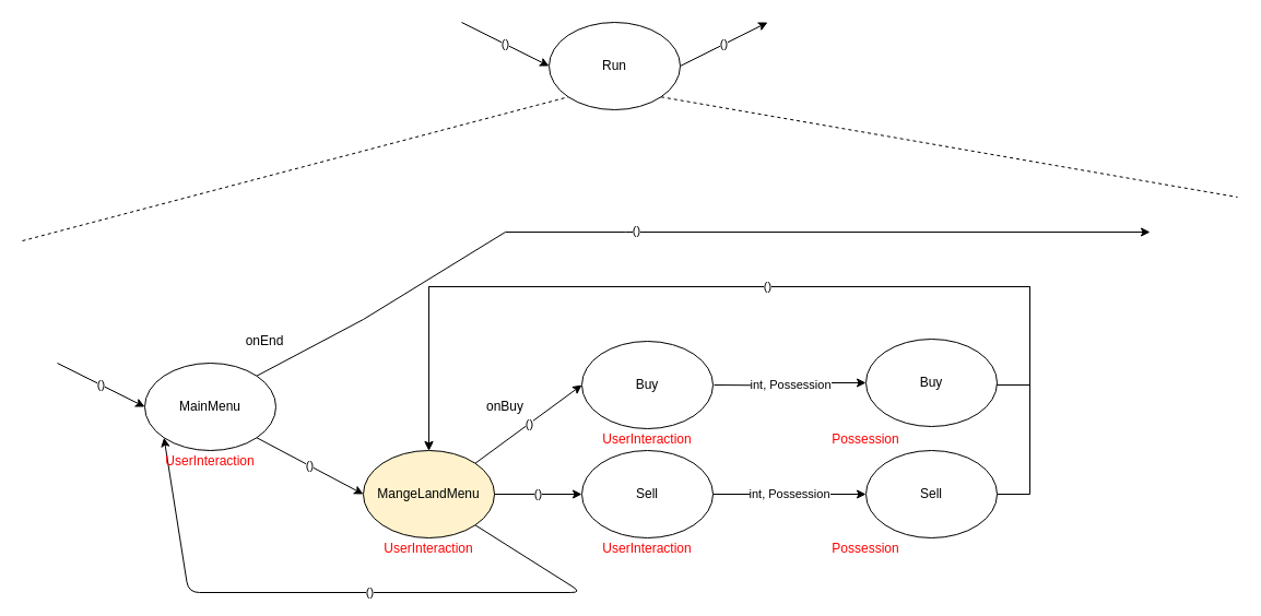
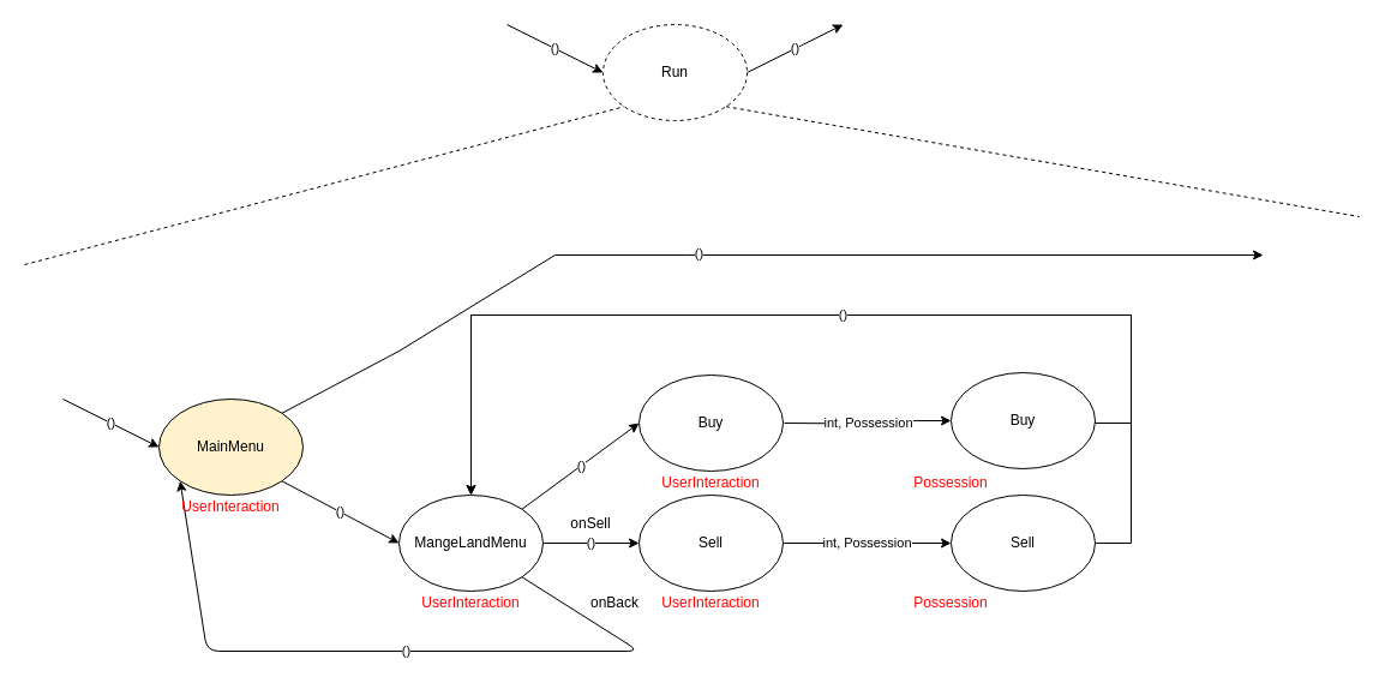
  <mxCell id="0" />
  <mxCell id="1" parent="0" />
  <mxCell id="2" value="()" style="rounded=0;orthogonalLoop=1;jettySize=auto;html=1;exitX=1;exitY=0.5;exitDx=0;exitDy=0;" parent="1" source="3" edge="1"><mxGeometry relative="1" as="geometry"><mxPoint x="702" y="20" as="targetPoint" /></mxGeometry></mxCell>
- <mxCell id="3" value="Run" style="ellipse;whiteSpace=wrap;html=1;" parent="1" vertex="1"><mxGeometry x="502" y="20" width="120" height="80" as="geometry" /></mxCell>
+ <mxCell id="3" value="Run" style="ellipse;whiteSpace=wrap;html=1;dashed=1;" parent="1" vertex="1"><mxGeometry x="502" y="20" width="120" height="80" as="geometry" /></mxCell>
  <mxCell id="4" value="()" style="endArrow=classic;html=1;entryX=0;entryY=0.5;entryDx=0;entryDy=0;" parent="1" target="3" edge="1"><mxGeometry width="50" height="50" relative="1" as="geometry"><mxPoint x="422" y="20" as="sourcePoint" /><mxPoint x="432" y="-40" as="targetPoint" /></mxGeometry></mxCell>
  <mxCell id="5" style="edgeStyle=none;rounded=0;orthogonalLoop=1;jettySize=auto;html=1;exitX=1;exitY=0;exitDx=0;exitDy=0;" parent="1" source="8" edge="1"><mxGeometry relative="1" as="geometry"><mxPoint x="1052" y="212" as="targetPoint" /><Array as="points"><mxPoint x="332" y="292" /><mxPoint x="462" y="212" /><mxPoint x="572" y="212" /></Array></mxGeometry></mxCell>
  <mxCell id="6" value="()" style="edgeLabel;html=1;align=center;verticalAlign=middle;resizable=0;points=[];" parent="5" vertex="1" connectable="0"><mxGeometry x="-0.101" y="2" relative="1" as="geometry"><mxPoint as="offset" /></mxGeometry></mxCell>
  <mxCell id="7" value="()" style="edgeStyle=none;rounded=0;orthogonalLoop=1;jettySize=auto;html=1;exitX=1;exitY=1;exitDx=0;exitDy=0;entryX=0;entryY=0.5;entryDx=0;entryDy=0;" parent="1" source="8" target="13" edge="1"><mxGeometry relative="1" as="geometry"><mxPoint x="332" y="452" as="targetPoint" /></mxGeometry></mxCell>
- <mxCell id="8" value="MainMenu" style="ellipse;whiteSpace=wrap;html=1;" parent="1" vertex="1"><mxGeometry x="132" y="332" width="120" height="80" as="geometry" /></mxCell>
+ <mxCell id="8" value="MainMenu" style="ellipse;whiteSpace=wrap;html=1;fillColor=#fff2cc;" parent="1" vertex="1"><mxGeometry x="132" y="332" width="120" height="80" as="geometry" /></mxCell>
  <mxCell id="9" value="()" style="endArrow=classic;html=1;entryX=0;entryY=0.5;entryDx=0;entryDy=0;" parent="1" target="8" edge="1"><mxGeometry width="50" height="50" relative="1" as="geometry"><mxPoint x="52" y="332" as="sourcePoint" /><mxPoint x="102" y="282" as="targetPoint" /></mxGeometry></mxCell>
- <mxCell id="10" value="onEnd" style="text;html=1;strokeColor=none;fillColor=none;align=center;verticalAlign=middle;whiteSpace=wrap;rounded=0;" parent="1" vertex="1"><mxGeometry x="222" y="302" width="40" height="20" as="geometry" /></mxCell>
  <mxCell id="11" value="()" style="edgeStyle=none;rounded=0;orthogonalLoop=1;jettySize=auto;html=1;exitX=1;exitY=0;exitDx=0;exitDy=0;entryX=0;entryY=0.5;entryDx=0;entryDy=0;" parent="1" source="13" target="15" edge="1"><mxGeometry relative="1" as="geometry" /></mxCell>
  <mxCell id="12" value="()" style="edgeStyle=none;rounded=0;orthogonalLoop=1;jettySize=auto;html=1;exitX=1;exitY=0.5;exitDx=0;exitDy=0;" parent="1" source="13" target="17" edge="1"><mxGeometry relative="1" as="geometry" /></mxCell>
- <mxCell id="13" value="MangeLandMenu" style="ellipse;whiteSpace=wrap;html=1;fillColor=#fff2cc;" parent="1" vertex="1"><mxGeometry x="332" y="412" width="120" height="80" as="geometry" /></mxCell>
+ <mxCell id="13" value="MangeLandMenu" style="ellipse;whiteSpace=wrap;html=1;" parent="1" vertex="1"><mxGeometry x="332" y="412" width="120" height="80" as="geometry" /></mxCell>
  <mxCell id="14" value="int, Possession" style="edgeStyle=orthogonalEdgeStyle;rounded=0;orthogonalLoop=1;jettySize=auto;html=1;exitX=1;exitY=0.5;exitDx=0;exitDy=0;" parent="1" target="25" edge="1"><mxGeometry relative="1" as="geometry"><mxPoint x="653" y="352" as="sourcePoint" /><mxPoint x="733" y="352" as="targetPoint" /></mxGeometry></mxCell>
  <mxCell id="15" value="Buy" style="ellipse;whiteSpace=wrap;html=1;" parent="1" vertex="1"><mxGeometry x="532" y="312" width="120" height="80" as="geometry" /></mxCell>
  <mxCell id="16" value="int, Possession" style="edgeStyle=orthogonalEdgeStyle;rounded=0;orthogonalLoop=1;jettySize=auto;html=1;exitX=1;exitY=0.5;exitDx=0;exitDy=0;" parent="1" source="17" target="27" edge="1"><mxGeometry relative="1" as="geometry" /></mxCell>
  <mxCell id="17" value="Sell" style="ellipse;whiteSpace=wrap;html=1;" parent="1" vertex="1"><mxGeometry x="532" y="412" width="120" height="80" as="geometry" /></mxCell>
- <mxCell id="18" value="onBuy" style="text;html=1;strokeColor=none;fillColor=none;align=center;verticalAlign=middle;whiteSpace=wrap;rounded=0;" parent="1" vertex="1"><mxGeometry x="442" y="362" width="40" height="20" as="geometry" /></mxCell>
+ <mxCell id="19" value="onSell" style="text;html=1;strokeColor=none;fillColor=none;align=center;verticalAlign=middle;whiteSpace=wrap;rounded=0;" parent="1" vertex="1"><mxGeometry x="472" y="426" width="40" height="20" as="geometry" /></mxCell>
  <mxCell id="20" value="()" style="endArrow=classic;html=1;exitX=1;exitY=1;exitDx=0;exitDy=0;entryX=0;entryY=1;entryDx=0;entryDy=0;" parent="1" source="13" target="8" edge="1"><mxGeometry width="50" height="50" relative="1" as="geometry"><mxPoint x="432" y="542" as="sourcePoint" /><mxPoint x="172" y="452" as="targetPoint" /><Array as="points"><mxPoint x="532" y="542" /><mxPoint x="172" y="542" /></Array></mxGeometry></mxCell>
+ <mxCell id="21" value="onBack" style="text;html=1;strokeColor=none;fillColor=none;align=center;verticalAlign=middle;whiteSpace=wrap;rounded=0;" parent="1" vertex="1"><mxGeometry x="492" y="492" width="40" height="20" as="geometry" /></mxCell>
  <mxCell id="22" value="" style="endArrow=none;dashed=1;html=1;entryX=0;entryY=1;entryDx=0;entryDy=0;" parent="1" target="3" edge="1"><mxGeometry width="50" height="50" relative="1" as="geometry"><mxPoint x="20" y="220" as="sourcePoint" /><mxPoint x="562" y="190" as="targetPoint" /></mxGeometry></mxCell>
  <mxCell id="23" value="" style="endArrow=none;dashed=1;html=1;exitX=1;exitY=1;exitDx=0;exitDy=0;" parent="1" source="3" edge="1"><mxGeometry width="50" height="50" relative="1" as="geometry"><mxPoint x="522" y="230" as="sourcePoint" /><mxPoint x="1132" y="180" as="targetPoint" /></mxGeometry></mxCell>
  <mxCell id="24" style="edgeStyle=orthogonalEdgeStyle;rounded=0;orthogonalLoop=1;jettySize=auto;html=1;exitX=1;exitY=0.5;exitDx=0;exitDy=0;" parent="1" source="25" edge="1"><mxGeometry relative="1" as="geometry"><mxPoint x="392" y="412" as="targetPoint" /><Array as="points"><mxPoint x="942" y="352" /><mxPoint x="942" y="262" /><mxPoint x="392" y="262" /></Array></mxGeometry></mxCell>
  <mxCell id="25" value="Buy" style="ellipse;whiteSpace=wrap;html=1;" parent="1" vertex="1"><mxGeometry x="792" y="310" width="120" height="80" as="geometry" /></mxCell>
  <mxCell id="26" value="()" style="edgeStyle=orthogonalEdgeStyle;rounded=0;orthogonalLoop=1;jettySize=auto;html=1;exitX=1;exitY=0.5;exitDx=0;exitDy=0;" parent="1" source="27" edge="1"><mxGeometry relative="1" as="geometry"><mxPoint x="392" y="412" as="targetPoint" /><Array as="points"><mxPoint x="942" y="452" /><mxPoint x="942" y="262" /><mxPoint x="392" y="262" /></Array></mxGeometry></mxCell>
  <mxCell id="27" value="Sell" style="ellipse;whiteSpace=wrap;html=1;" parent="1" vertex="1"><mxGeometry x="792" y="412" width="120" height="80" as="geometry" /></mxCell>
  <mxCell id="28" value="UserInteraction" style="text;html=1;strokeColor=none;fillColor=none;align=center;verticalAlign=middle;whiteSpace=wrap;rounded=0;fontColor=#FF0000;" parent="1" vertex="1"><mxGeometry x="572" y="492" width="40" height="20" as="geometry" /></mxCell>
  <mxCell id="29" value="Possession" style="text;html=1;strokeColor=none;fillColor=none;align=center;verticalAlign=middle;whiteSpace=wrap;rounded=0;fontColor=#FF0000;" parent="1" vertex="1"><mxGeometry x="772" y="492" width="40" height="20" as="geometry" /></mxCell>
  <mxCell id="30" value="Possession" style="text;html=1;strokeColor=none;fillColor=none;align=center;verticalAlign=middle;whiteSpace=wrap;rounded=0;fontColor=#FF0000;" parent="1" vertex="1"><mxGeometry x="772" y="392" width="40" height="20" as="geometry" /></mxCell>
  <mxCell id="31" value="UserInteraction" style="text;html=1;strokeColor=none;fillColor=none;align=center;verticalAlign=middle;whiteSpace=wrap;rounded=0;fontColor=#FF0000;" parent="1" vertex="1"><mxGeometry x="572" y="392" width="40" height="20" as="geometry" /></mxCell>
  <mxCell id="32" value="UserInteraction" style="text;html=1;strokeColor=none;fillColor=none;align=center;verticalAlign=middle;whiteSpace=wrap;rounded=0;fontColor=#FF0000;" parent="1" vertex="1"><mxGeometry x="372" y="492" width="40" height="20" as="geometry" /></mxCell>
  <mxCell id="33" value="UserInteraction" style="text;html=1;strokeColor=none;fillColor=none;align=center;verticalAlign=middle;whiteSpace=wrap;rounded=0;fontColor=#FF0000;" parent="1" vertex="1"><mxGeometry x="172" y="412" width="40" height="20" as="geometry" /></mxCell>
